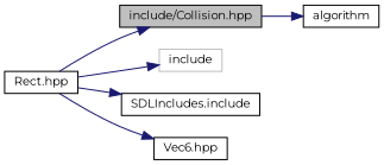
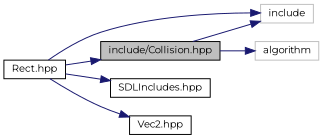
  digraph {
    fontname=Montserrat
    rankdir=LR
    node [color=black fillcolor=white fontname=Montserrat fontsize=10 shape=record style=filled]
    edge [color=midnightblue fontname=Montserrat fontsize=10 labelfontname=Helvetica labelfontsize=10 style=solid]
    n1 [fillcolor=grey75 fontcolor=black height=0.2 label="include/Collision.hpp" width=0.4]
    n2 [color=grey75 height=0.2 label=include width=0.4]
-   n3 [height=0.2 label=algorithm width=0.4]
+   n3 [color=grey75 height=0.2 label=algorithm width=0.4]
    n4 [height=0.2 label="Rect.hpp" width=0.4]
-   n5 [height=0.2 label="SDLIncludes.include" width=0.4]
-   n6 [height=0.2 label="Vec6.hpp" width=0.4]
+   n5 [height=0.2 label="SDLIncludes.hpp" width=0.4]
+   n6 [height=0.2 label="Vec2.hpp" width=0.4]
+   n1 -> n2
    n1 -> n3
    n4 -> n1
    n4 -> n2
    n4 -> n5
    n4 -> n6
  }
